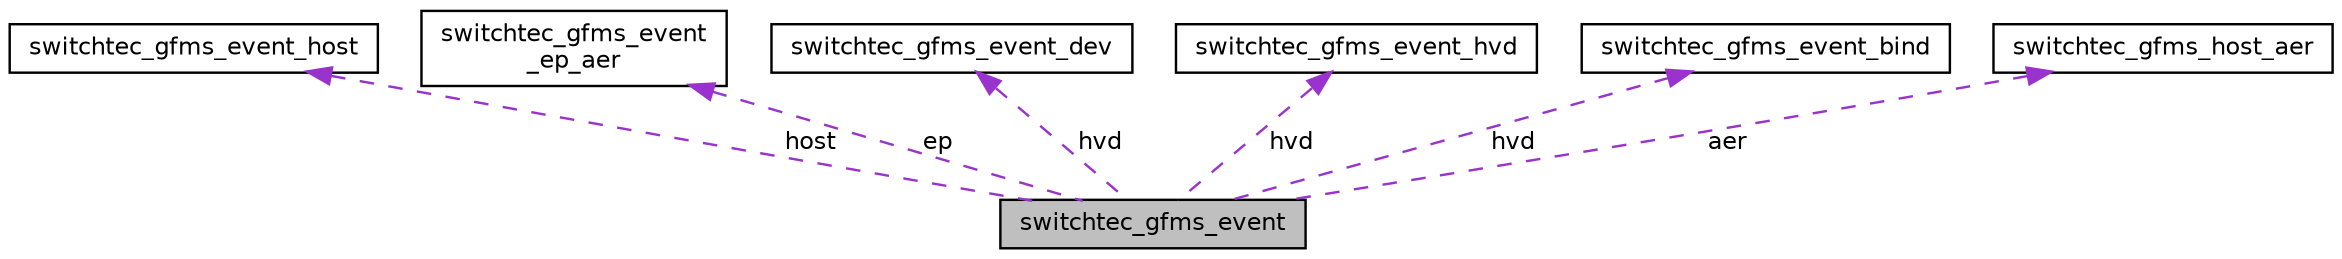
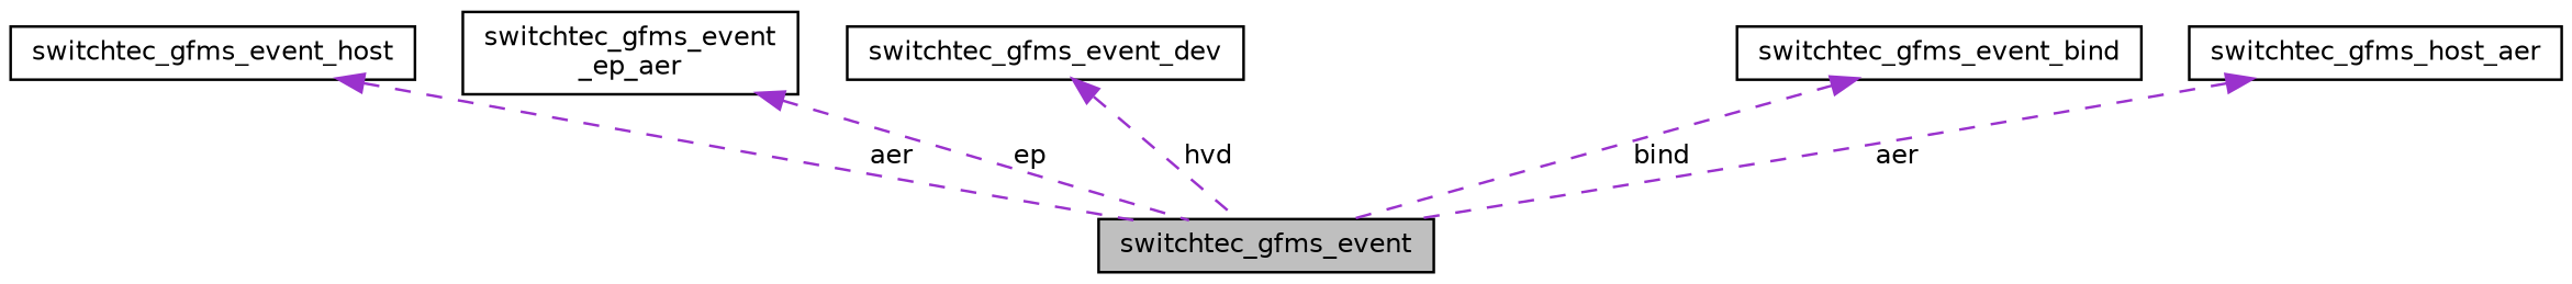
  digraph {
    rankdir=TB
    node [color=black fillcolor=white fontname=Helvetica fontsize=10 shape=record style=filled]
    edge [color=darkorchid3 dir=back fontname=Helvetica fontsize=10 labelfontname=Helvetica labelfontsize=10 style=dashed]
    n1 [fillcolor=grey75 fontcolor=black height=0.2 label=switchtec_gfms_event width=0.4]
    n2 [height=0.2 label=switchtec_gfms_event_host width=0.4]
    n3 [height=0.2 label="switchtec_gfms_event\l_ep_aer" width=0.4]
    n4 [height=0.2 label=switchtec_gfms_event_dev width=0.4]
-   n5 [height=0.2 label=switchtec_gfms_event_hvd width=0.4]
    n6 [height=0.2 label=switchtec_gfms_event_bind width=0.4]
    n7 [height=0.2 label=switchtec_gfms_host_aer width=0.4]
-   n2 -> n1 [label=" host"]
+   n2 -> n1 [label=" aer"]
    n3 -> n1 [label=" ep"]
    n4 -> n1 [label=" hvd"]
-   n5 -> n1 [label=" hvd"]
-   n6 -> n1 [label=" hvd"]
+   n6 -> n1 [label=" bind"]
    n7 -> n1 [label=" aer"]
  }
